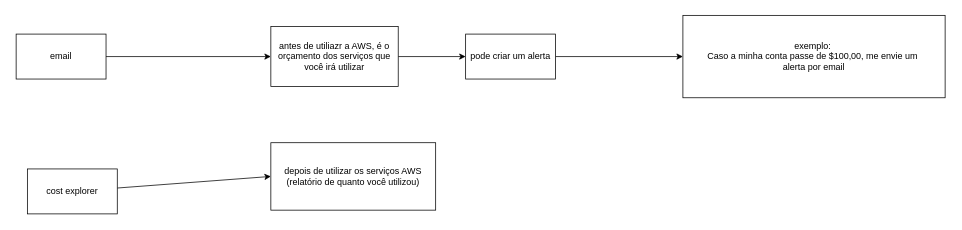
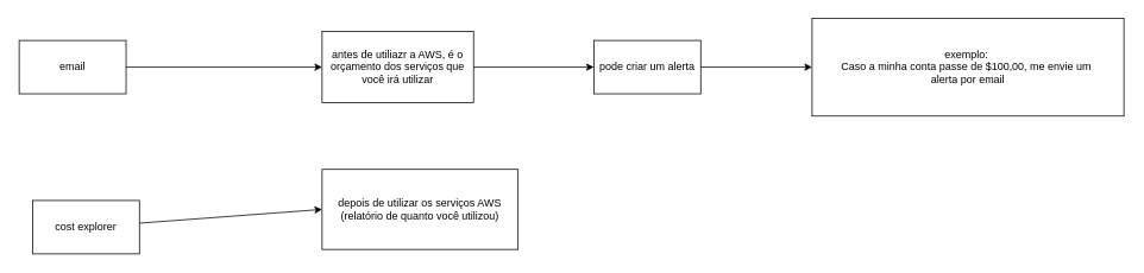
  <mxCell id="0" />
  <mxCell id="1" parent="0" />
  <mxCell id="2" style="edgeStyle=none;html=1;" edge="1" parent="1" source="3" target="5"><mxGeometry relative="1" as="geometry" /></mxCell>
  <mxCell id="3" value="email" style="whiteSpace=wrap;html=1;" vertex="1" parent="1"><mxGeometry x="20" y="45" width="120" height="60" as="geometry" /></mxCell>
  <mxCell id="4" style="edgeStyle=none;html=1;entryX=0;entryY=0.5;entryDx=0;entryDy=0;" edge="1" parent="1" source="5" target="7"><mxGeometry relative="1" as="geometry" /></mxCell>
  <mxCell id="5" value="antes de utiliazr a AWS, é o orçamento dos serviços que você irá utilizar" style="whiteSpace=wrap;html=1;" vertex="1" parent="1"><mxGeometry x="360" y="35" width="170" height="80" as="geometry" /></mxCell>
  <mxCell id="6" style="edgeStyle=none;html=1;" edge="1" parent="1" source="7" target="8"><mxGeometry relative="1" as="geometry" /></mxCell>
- <mxCell id="7" value="pode criar um alerta" style="whiteSpace=wrap;html=1;" vertex="1" parent="1"><mxGeometry x="620" y="45" width="120" height="60" as="geometry" /></mxCell>
+ <mxCell id="7" value="pode criar um alerta" style="whiteSpace=wrap;html=1;" vertex="1" parent="1"><mxGeometry x="665" y="45" width="120" height="60" as="geometry" /></mxCell>
  <mxCell id="8" value="exemplo:&amp;nbsp;&lt;br&gt;Caso a minha conta passe de $100,00, me envie um&amp;nbsp;&lt;br&gt;alerta por email" style="whiteSpace=wrap;html=1;" vertex="1" parent="1"><mxGeometry x="910" y="20" width="350" height="110" as="geometry" /></mxCell>
  <mxCell id="9" style="edgeStyle=none;html=1;entryX=0;entryY=0.5;entryDx=0;entryDy=0;" edge="1" parent="1" source="10" target="11"><mxGeometry relative="1" as="geometry" /></mxCell>
  <mxCell id="10" value="cost explorer" style="whiteSpace=wrap;html=1;" vertex="1" parent="1"><mxGeometry x="35" y="225" width="120" height="60" as="geometry" /></mxCell>
  <mxCell id="11" value="depois de utilizar os serviços AWS (relatório de quanto você utilizou)&lt;br&gt;" style="whiteSpace=wrap;html=1;" vertex="1" parent="1"><mxGeometry x="360" y="190" width="220" height="90" as="geometry" /></mxCell>
